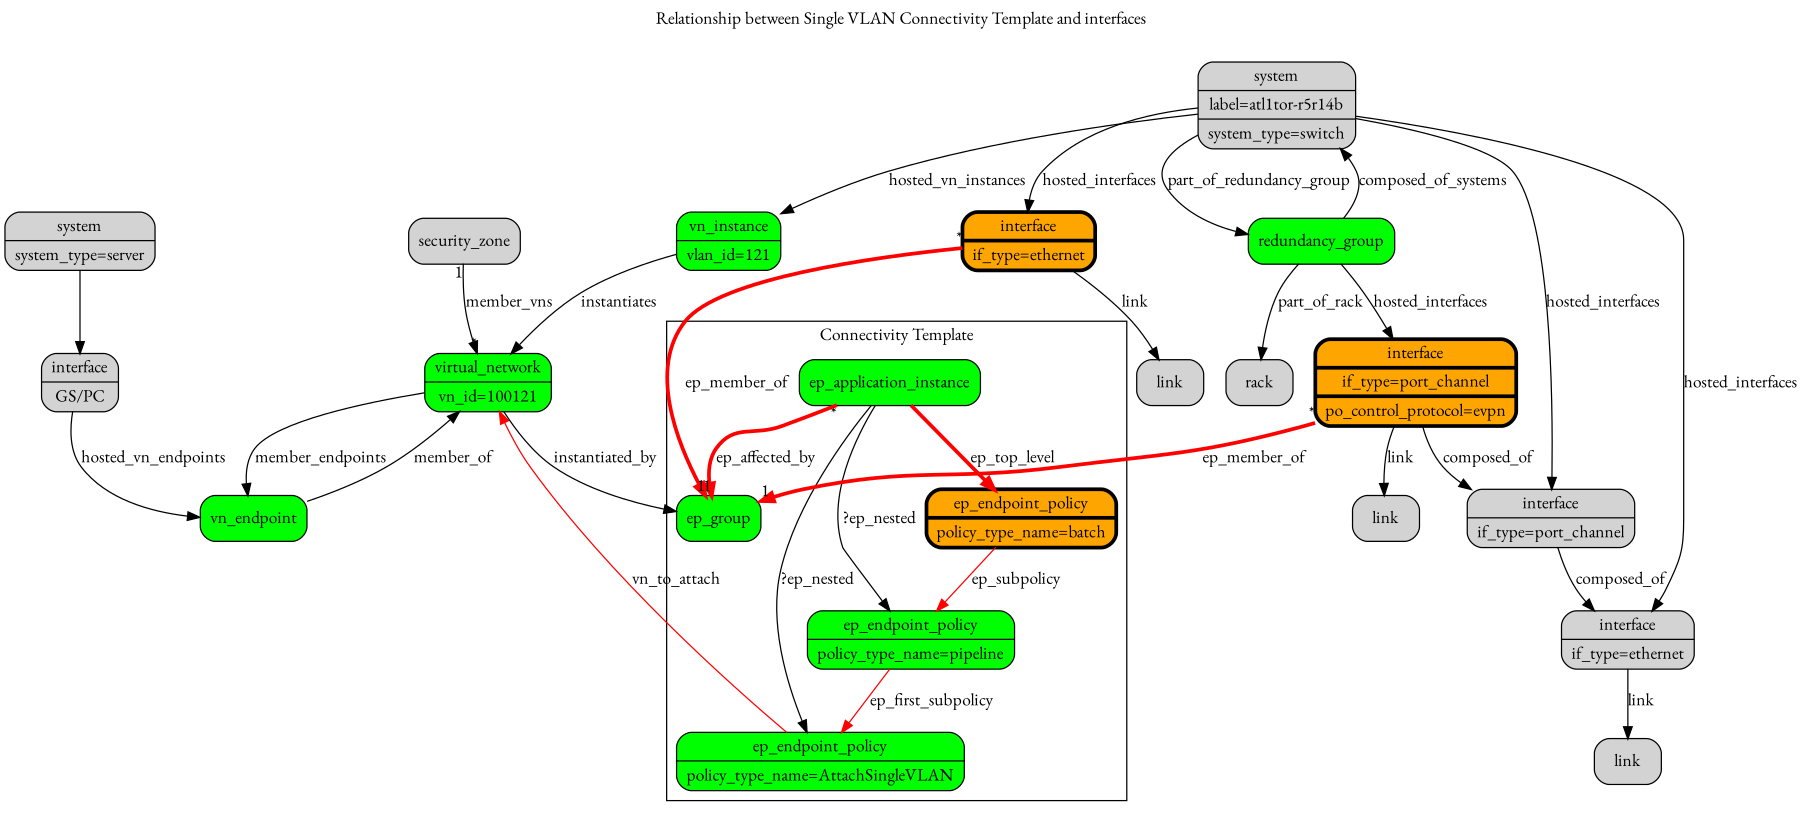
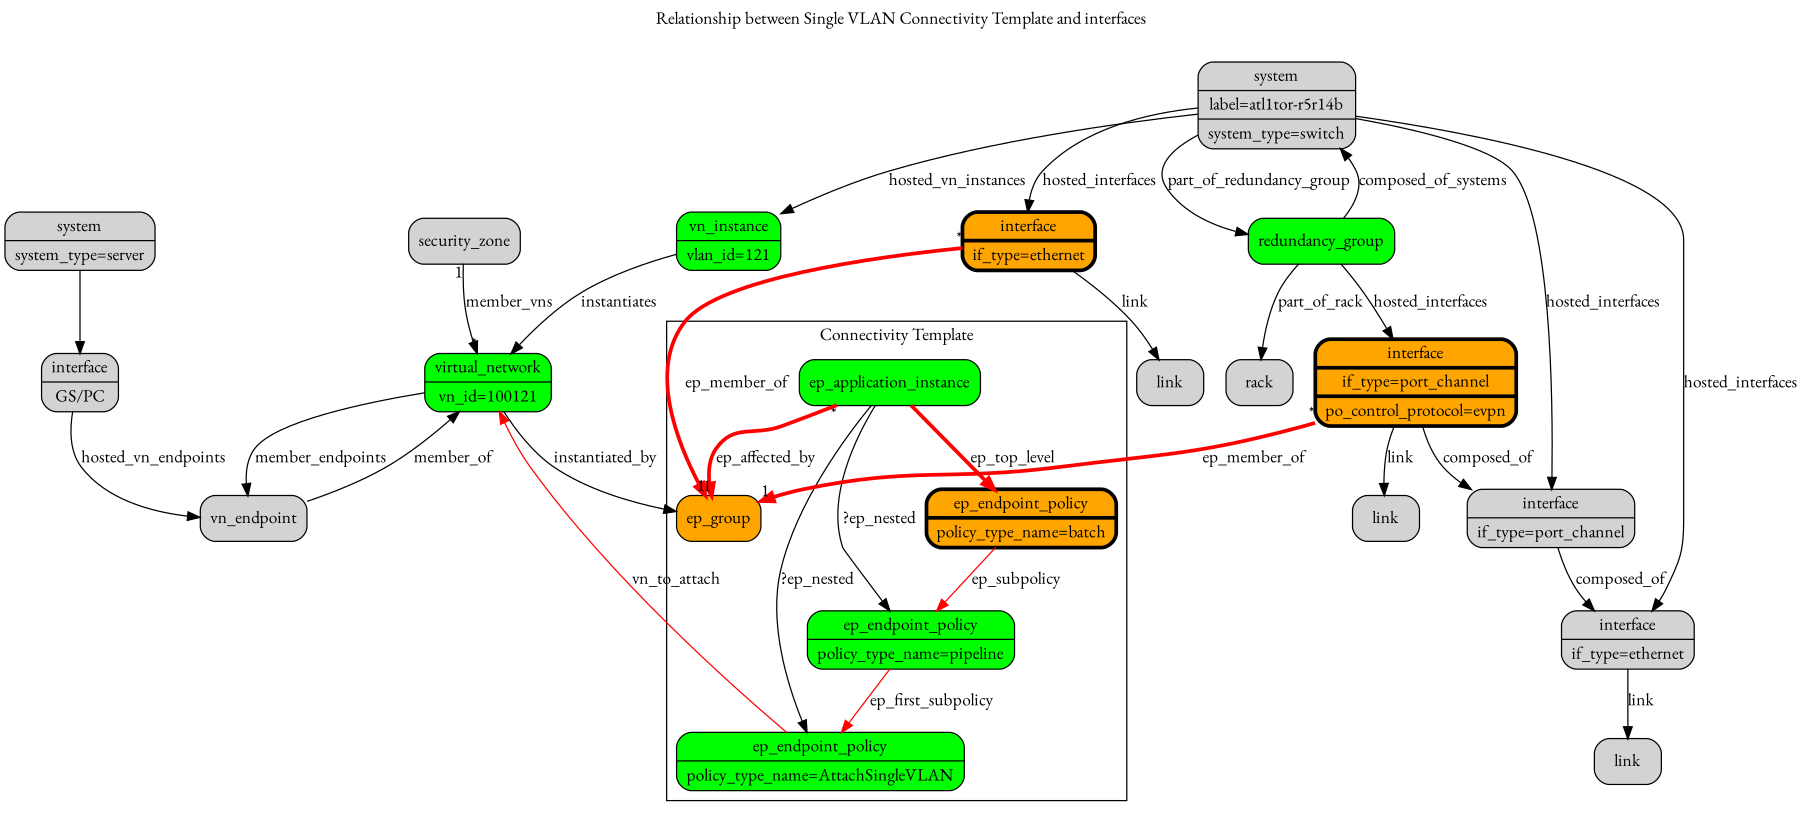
  digraph {
    compound=true
    fontname="EB Garamond"
    label="Relationship between Single VLAN Connectivity Template and interfaces"
    labelloc=t
    node [fontname="EB Garamond" shape=Mrecord style=filled]
    edge [fontname="EB Garamond"]
-   n1 [fillcolor=green label=ep_group]
+   n1 [fillcolor=orange label=ep_group]
    n2 [fillcolor=green label=ep_application_instance]
    n3 [fillcolor=orange label="{ep_endpoint_policy | policy_type_name=batch}" penwidth=3]
    n4 [fillcolor=green label="{ep_endpoint_policy | policy_type_name=pipeline}"]
    n5 [fillcolor=green label="{ep_endpoint_policy | policy_type_name=AttachSingleVLAN}"]
    n6 [fillcolor=green label="{virtual_network | vn_id=100121}"]
-   n7 [fillcolor=green label=vn_endpoint]
+   n7 [fillcolor=lightgrey label=vn_endpoint]
    n8 [label=rack]
    n9 [fillcolor=green label=redundancy_group]
    n10 [label="{system | label=atl1tor-r5r14b | system_type=switch}"]
    n11 [fillcolor=orange label="{interface | if_type=port_channel | po_control_protocol=evpn}" penwidth=3]
    n12 [fillcolor=orange label="{interface | if_type=ethernet}" penwidth=3]
    n13 [label="{interface | if_type=ethernet}"]
    n14 [label="{interface | if_type=port_channel}"]
    n15 [fillcolor=green label="{vn_instance | vlan_id=121}"]
    n16 [label=link]
    n17 [label=link]
    n18 [label=link]
    n19 [label="{interface | GS/PC }"]
    n20 [label="{ system | system_type=server}"]
    n21 [label=security_zone]
    subgraph cluster_1 {
      label="Connectivity Template"
      n1
      n2
      n3
      n4
      n5
    }
    n2 -> n1 [color=red headlabel=1 label=ep_affected_by penwidth=3 taillabel="*"]
    n2 -> n3 [color=red label=ep_top_level penwidth=3]
    n2 -> n4 [label="?ep_nested"]
    n2 -> n5 [label="?ep_nested"]
    n3 -> n4 [color=red label=ep_subpolicy]
    n4 -> n5 [color=red label=ep_first_subpolicy]
    n5 -> n6 [color=red label=vn_to_attach]
    n6 -> n1 [label=instantiated_by]
    n6 -> n7 [label=member_endpoints]
    n7 -> n6 [label=member_of]
    n9 -> n8 [label=part_of_rack]
    n9 -> n10 [label=composed_of_systems]
    n9 -> n11 [label=hosted_interfaces]
    n10 -> n9 [label=part_of_redundancy_group]
    n10 -> n12 [label=hosted_interfaces]
    n10 -> n13 [label=hosted_interfaces]
    n10 -> n14 [label=hosted_interfaces]
    n10 -> n15 [label=hosted_vn_instances]
    n11 -> n1 [color=red headlabel=1 label=ep_member_of penwidth=3 taillabel="*"]
    n11 -> n14 [label=composed_of]
    n11 -> n16 [label=link]
    n12 -> n1 [color=red headlabel=1 label=ep_member_of penwidth=3 taillabel="*"]
    n12 -> n17 [label=link]
    n13 -> n18 [label=link]
    n14 -> n13 [label=composed_of]
    n15 -> n6 [label=instantiates]
    n19 -> n7 [label=hosted_vn_endpoints]
    n20 -> n19
    n21 -> n6 [headlabel="*" label=member_vns taillabel=1]
  }
